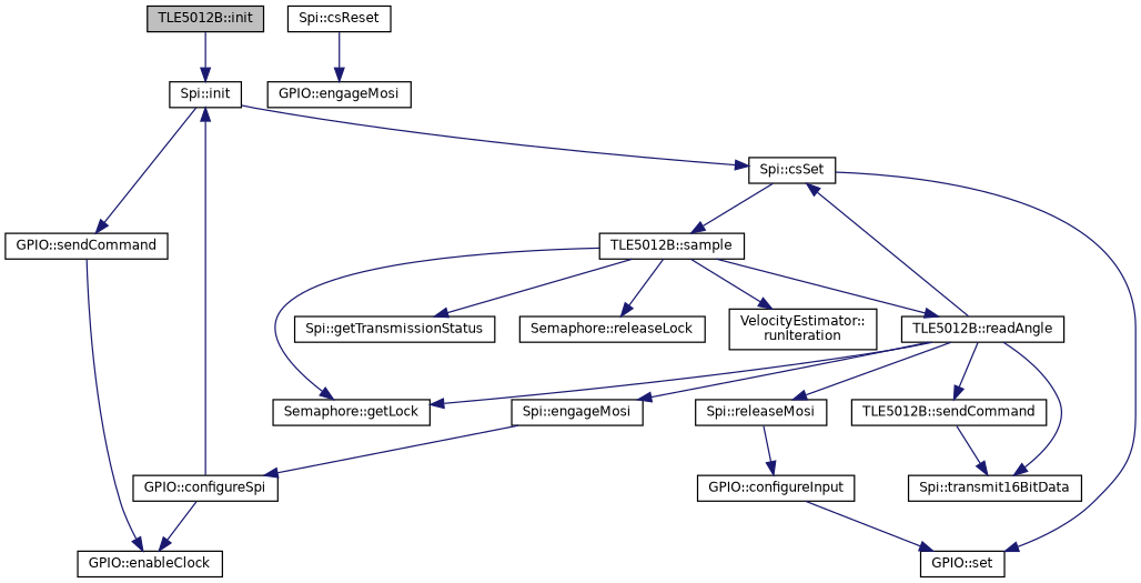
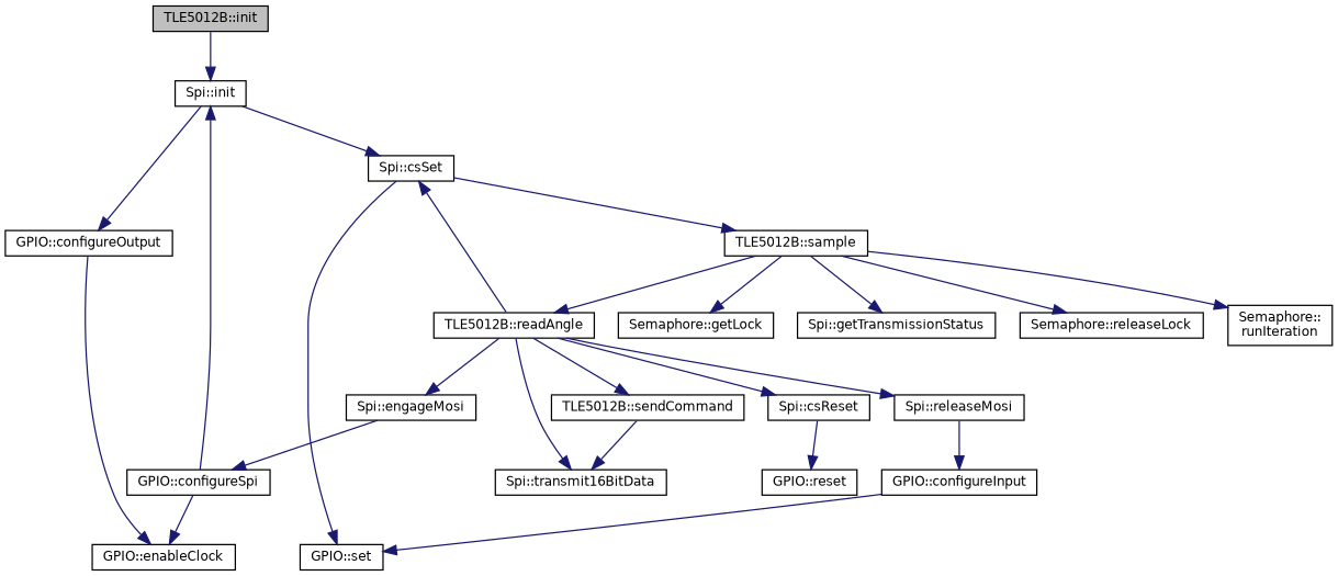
  digraph {
    rankdir=TB
    node [color=black fillcolor=white fontname=Helvetica fontsize=10 shape=record style=filled]
    edge [color=midnightblue fontname=Helvetica fontsize=10 labelfontname=Helvetica labelfontsize=10 style=solid]
    n1 [fillcolor=grey75 fontcolor=black height=0.2 label="TLE5012B::init" width=0.4]
    n2 [height=0.2 label="Spi::init" width=0.4]
-   n3 [height=0.2 label="GPIO::sendCommand" width=0.4]
+   n3 [height=0.2 label="GPIO::configureOutput" width=0.4]
    n4 [height=0.2 label="Spi::csSet" width=0.4]
    n5 [height=0.2 label="TLE5012B::sample" width=0.4]
    n6 [height=0.2 label="Semaphore::getLock" width=0.4]
    n7 [height=0.2 label="Spi::getTransmissionStatus" width=0.4]
    n8 [height=0.2 label="TLE5012B::readAngle" width=0.4]
    n9 [height=0.2 label="Semaphore::releaseLock" width=0.4]
-   n10 [height=0.2 label="VelocityEstimator::\lrunIteration" width=0.4]
+   n10 [height=0.2 label="Semaphore::\lrunIteration" width=0.4]
    n11 [height=0.2 label="GPIO::enableClock" width=0.4]
    n12 [height=0.2 label="GPIO::configureSpi" width=0.4]
    n13 [height=0.2 label="GPIO::set" width=0.4]
    n14 [height=0.2 label="Spi::csReset" width=0.4]
    n15 [height=0.2 label="Spi::engageMosi" width=0.4]
    n16 [height=0.2 label="Spi::releaseMosi" width=0.4]
    n17 [height=0.2 label="TLE5012B::sendCommand" width=0.4]
    n18 [height=0.2 label="Spi::transmit16BitData" width=0.4]
-   n19 [height=0.2 label="GPIO::engageMosi" width=0.4]
+   n19 [height=0.2 label="GPIO::reset" width=0.4]
    n20 [height=0.2 label="GPIO::configureInput" width=0.4]
    n1 -> n2
    n2 -> n3
    n2 -> n4
    n3 -> n11
    n4 -> n5
    n4 -> n13
    n5 -> n6
    n5 -> n7
    n5 -> n8
    n5 -> n9
    n5 -> n10
    n8 -> n4
-   n8 -> n6
+   n8 -> n14
    n8 -> n15
    n8 -> n16
    n8 -> n17
    n8 -> n18
    n12 -> n2
    n12 -> n11
    n14 -> n19
    n15 -> n12
    n16 -> n20
    n17 -> n18
    n20 -> n13
  }
